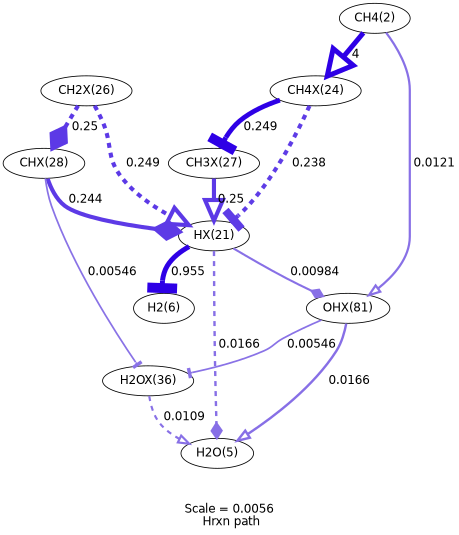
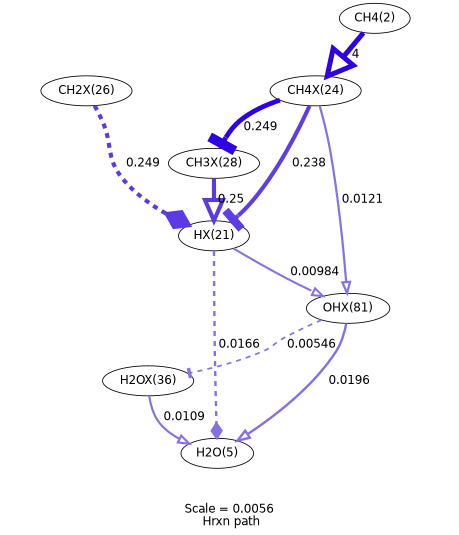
  digraph {
    fontname=Helvetica
    label="Scale = 0.0056\l Hrxn path"
    node [fontname=Helvetica]
    edge [arrowhead=tee arrowsize=2.48 color="0.7, 0.517, 0.9" fontname=Helvetica penwidth=4.95 style=bold]
    n1 [label="HX(21)"]
-   n2 [label="H2(6)"]
    n3 [label="OHX(81)"]
    n4 [label="H2O(5)"]
    n5 [label="H2OX(36)"]
-   n6 [label="CH3X(27)"]
+   n6 [label="CH3X(28)"]
    n7 [label="CH2X(26)"]
-   n8 [label="CHX(28)"]
    n9 [label="CH4X(24)"]
    n10 [label="CH4(2)"]
-   n1 -> n2 [arrowsize=2.98 color="0.7, 1.46, 0.9" label=" 0.955" penwidth=5.97]
-   n1 -> n3 [arrowhead=diamond arrowsize=1.26 color="0.7, 0.51, 0.9" label=" 0.00984" penwidth=2.51]
+   n1 -> n3 [arrowhead=onormal arrowsize=1.26 color="0.7, 0.51, 0.9" label=" 0.00984" penwidth=2.51]
    n1 -> n4 [arrowhead=diamond arrowsize=1.45 label=" 0.0166" penwidth=2.9 style=dashed]
-   n3 -> n4 [arrowhead=onormal arrowsize=1.45 label=" 0.0166" penwidth=2.9]
-   n3 -> n5 [arrowsize=1.03 color="0.7, 0.505, 0.9" label=" 0.00546" penwidth=2.07]
-   n5 -> n4 [arrowhead=onormal arrowsize=1.3 color="0.7, 0.511, 0.9" label=" 0.0109" penwidth=2.59 style=dashed]
+   n3 -> n4 [arrowhead=onormal arrowsize=1.45 label=" 0.0196" penwidth=2.9]
+   n3 -> n5 [arrowsize=1.03 color="0.7, 0.505, 0.9" label=" 0.00546" penwidth=2.07 style=dashed]
+   n5 -> n4 [arrowhead=onormal arrowsize=1.3 color="0.7, 0.511, 0.9" label=" 0.0109" penwidth=2.59]
    n6 -> n1 [arrowhead=onormal color="0.7, 0.75, 0.9" label=" 0.25"]
-   n7 -> n1 [arrowhead=onormal color="0.7, 0.749, 0.9" label=" 0.249" style=dashed]
-   n7 -> n8 [arrowhead=diamond color="0.7, 0.75, 0.9" label=" 0.25" style=dashed]
-   n8 -> n1 [arrowhead=diamond arrowsize=2.47 color="0.7, 0.744, 0.9" label=" 0.244" penwidth=4.94]
-   n8 -> n5 [arrowsize=1.03 color="0.7, 0.505, 0.9" label=" 0.00546" penwidth=2.07]
-   n9 -> n1 [arrowsize=2.46 color="0.7, 0.738, 0.9" label=" 0.238" penwidth=4.92 style=dashed]
-   n10 -> n3 [arrowhead=onormal arrowsize=1.33 color="0.7, 0.512, 0.9" label=" 0.0121" penwidth=2.67]
+   n7 -> n1 [arrowhead=diamond color="0.7, 0.749, 0.9" label=" 0.249" style=dashed]
+   n9 -> n1 [arrowsize=2.46 color="0.7, 0.738, 0.9" label=" 0.238" penwidth=4.92]
+   n9 -> n3 [arrowhead=onormal arrowsize=1.33 color="0.7, 0.512, 0.9" label=" 0.0121" penwidth=2.67]
    n9 -> n6 [arrowsize=2.89 color="0.7, 1.25, 0.9" label=" 0.249" penwidth=5.78]
    n10 -> n9 [arrowhead=onormal arrowsize=3 color="0.7, 1.5, 0.9" label=" 4" penwidth=6]
  }
